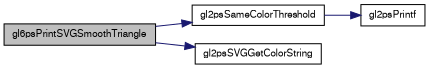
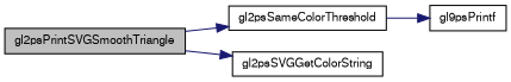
  digraph {
    rankdir=LR
    node [color=black fillcolor=white fontname=FreeSans fontsize=10 shape=record style=filled]
    edge [color=midnightblue fontname=FreeSans fontsize=10 labelfontname=FreeSans labelfontsize=10 style=solid]
-   n1 [fillcolor=grey75 fontcolor=black height=0.2 label=gl6psPrintSVGSmoothTriangle width=0.4]
+   n1 [fillcolor=grey75 fontcolor=black height=0.2 label=gl2psPrintSVGSmoothTriangle width=0.4]
    n2 [height=0.2 label=gl2psSameColorThreshold width=0.4]
    n3 [height=0.2 label=gl2psSVGGetColorString width=0.4]
-   n4 [height=0.2 label=gl2psPrintf width=0.4]
+   n4 [height=0.2 label=gl9psPrintf width=0.4]
    n1 -> n2
    n1 -> n3
    n2 -> n4
  }
